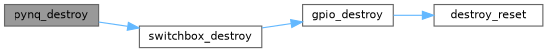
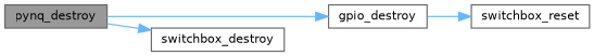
  digraph {
    rankdir=LR
    node [color=grey40 fillcolor=white fontname=Helvetica fontsize=10 shape=box style=filled]
    edge [color=steelblue1 fontname=Helvetica fontsize=10 labelfontname=Helvetica labelfontsize=10 style=solid]
    n1 [color=gray40 fillcolor=grey60 fontcolor=black height=0.2 label=pynq_destroy width=0.4]
    n2 [height=0.2 label=gpio_destroy width=0.4]
    n3 [height=0.2 label=switchbox_destroy width=0.4]
-   n4 [height=0.2 label=destroy_reset width=0.4]
-   n3 -> n2
+   n4 [height=0.2 label=switchbox_reset width=0.4]
+   n1 -> n2
    n1 -> n3
    n2 -> n4
  }
